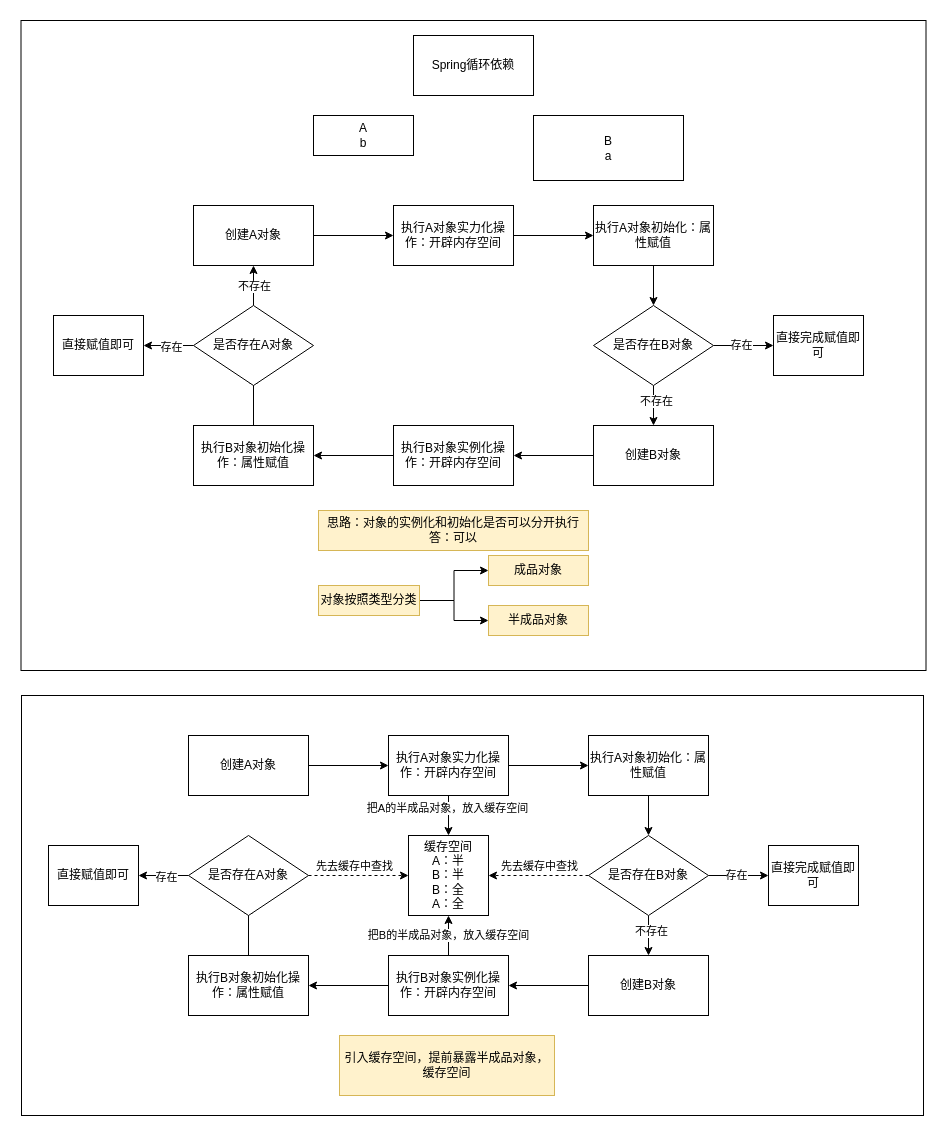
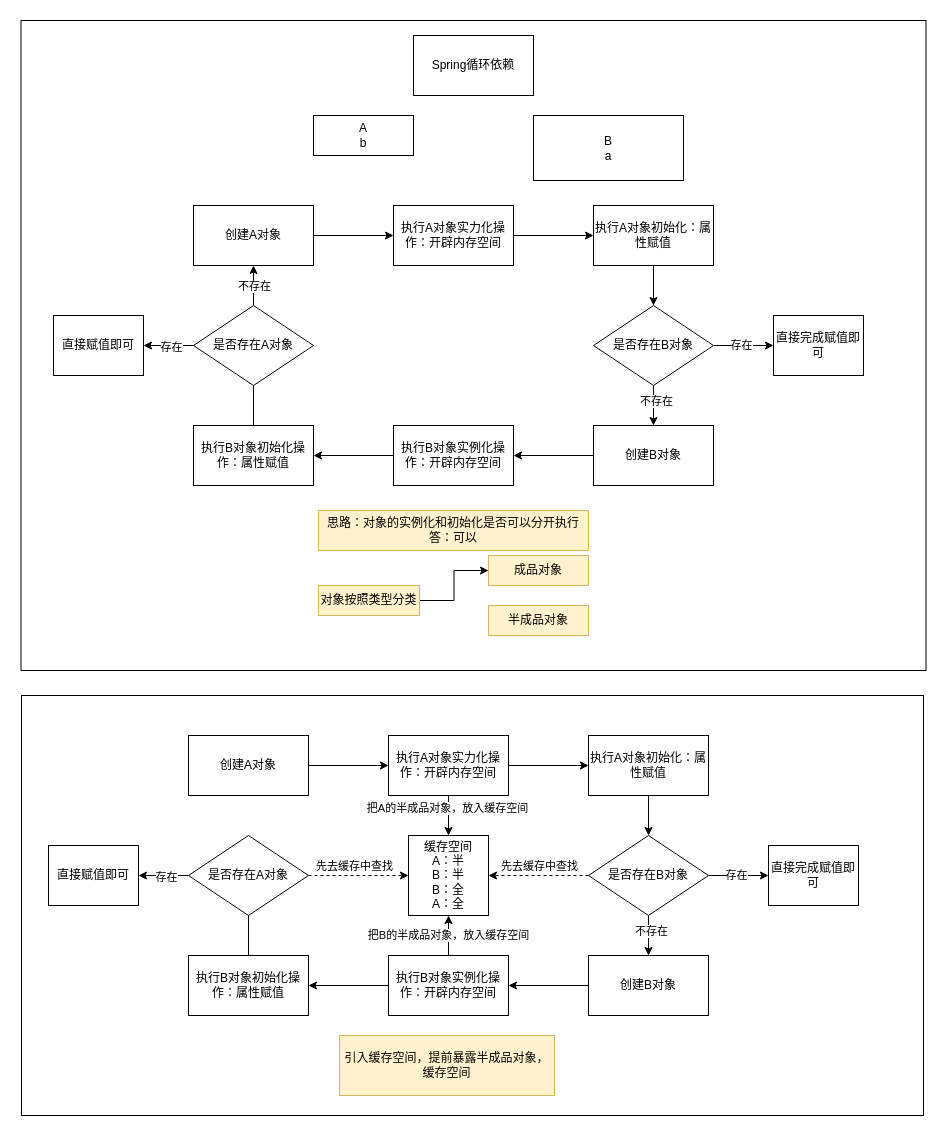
  <mxCell id="0" />
  <mxCell id="1" parent="0" />
  <mxCell id="2" value="" style="rounded=0;whiteSpace=wrap;html=1;" vertex="1" parent="1"><mxGeometry x="21" y="695" width="902" height="420" as="geometry" /></mxCell>
  <mxCell id="3" value="" style="rounded=0;whiteSpace=wrap;html=1;" vertex="1" parent="1"><mxGeometry x="20.5" y="20" width="905" height="650" as="geometry" /></mxCell>
  <mxCell id="4" value="Spring循环依赖" style="rounded=0;whiteSpace=wrap;html=1;" vertex="1" parent="1"><mxGeometry x="413" y="35" width="120" height="60" as="geometry" /></mxCell>
  <mxCell id="5" value="A&lt;div&gt;b&lt;/div&gt;" style="rounded=0;whiteSpace=wrap;html=1;" vertex="1" parent="1"><mxGeometry x="313" y="115" width="100" height="40" as="geometry" /></mxCell>
  <mxCell id="6" value="B&lt;div&gt;a&lt;/div&gt;" style="rounded=0;whiteSpace=wrap;html=1;" vertex="1" parent="1"><mxGeometry x="533" y="115" width="150" height="65" as="geometry" /></mxCell>
  <mxCell id="7" value="" style="edgeStyle=orthogonalEdgeStyle;rounded=0;orthogonalLoop=1;jettySize=auto;html=1;" edge="1" parent="1" source="8" target="10"><mxGeometry relative="1" as="geometry" /></mxCell>
  <mxCell id="8" value="创建A对象" style="rounded=0;whiteSpace=wrap;html=1;" vertex="1" parent="1"><mxGeometry x="193" y="205" width="120" height="60" as="geometry" /></mxCell>
  <mxCell id="9" value="" style="edgeStyle=orthogonalEdgeStyle;rounded=0;orthogonalLoop=1;jettySize=auto;html=1;" edge="1" parent="1" source="10" target="12"><mxGeometry relative="1" as="geometry" /></mxCell>
  <mxCell id="10" value="执行A对象实力化操作：开辟内存空间" style="rounded=0;whiteSpace=wrap;html=1;" vertex="1" parent="1"><mxGeometry x="393" y="205" width="120" height="60" as="geometry" /></mxCell>
  <mxCell id="11" value="" style="edgeStyle=orthogonalEdgeStyle;rounded=0;orthogonalLoop=1;jettySize=auto;html=1;" edge="1" parent="1" source="12" target="17"><mxGeometry relative="1" as="geometry" /></mxCell>
  <mxCell id="12" value="执行A对象初始化：属性赋值" style="rounded=0;whiteSpace=wrap;html=1;" vertex="1" parent="1"><mxGeometry x="593" y="205" width="120" height="60" as="geometry" /></mxCell>
  <mxCell id="13" value="" style="edgeStyle=orthogonalEdgeStyle;rounded=0;orthogonalLoop=1;jettySize=auto;html=1;" edge="1" parent="1" source="17" target="18"><mxGeometry relative="1" as="geometry" /></mxCell>
  <mxCell id="14" value="存在" style="edgeLabel;html=1;align=center;verticalAlign=middle;resizable=0;points=[];" vertex="1" connectable="0" parent="13"><mxGeometry x="-0.1" y="1" relative="1" as="geometry"><mxPoint as="offset" /></mxGeometry></mxCell>
  <mxCell id="15" value="" style="edgeStyle=orthogonalEdgeStyle;rounded=0;orthogonalLoop=1;jettySize=auto;html=1;" edge="1" parent="1" source="17" target="20"><mxGeometry relative="1" as="geometry" /></mxCell>
  <mxCell id="16" value="不存在" style="edgeLabel;html=1;align=center;verticalAlign=middle;resizable=0;points=[];" vertex="1" connectable="0" parent="15"><mxGeometry x="-0.244" y="2" relative="1" as="geometry"><mxPoint as="offset" /></mxGeometry></mxCell>
  <mxCell id="17" value="是否存在B对象" style="rhombus;whiteSpace=wrap;html=1;rounded=0;" vertex="1" parent="1"><mxGeometry x="593" y="305" width="120" height="80" as="geometry" /></mxCell>
  <mxCell id="18" value="直接完成赋值即可" style="whiteSpace=wrap;html=1;rounded=0;" vertex="1" parent="1"><mxGeometry x="773" y="315" width="90" height="60" as="geometry" /></mxCell>
  <mxCell id="19" value="" style="edgeStyle=orthogonalEdgeStyle;rounded=0;orthogonalLoop=1;jettySize=auto;html=1;" edge="1" parent="1" source="20" target="22"><mxGeometry relative="1" as="geometry" /></mxCell>
  <mxCell id="20" value="创建B对象" style="whiteSpace=wrap;html=1;rounded=0;" vertex="1" parent="1"><mxGeometry x="593" y="425" width="120" height="60" as="geometry" /></mxCell>
  <mxCell id="21" value="" style="edgeStyle=orthogonalEdgeStyle;rounded=0;orthogonalLoop=1;jettySize=auto;html=1;" edge="1" parent="1" source="22" target="24"><mxGeometry relative="1" as="geometry" /></mxCell>
  <mxCell id="22" value="执行B对象实例化操作：开辟内存空间" style="whiteSpace=wrap;html=1;rounded=0;" vertex="1" parent="1"><mxGeometry x="393" y="425" width="120" height="60" as="geometry" /></mxCell>
  <mxCell id="23" value="" style="edgeStyle=orthogonalEdgeStyle;rounded=0;orthogonalLoop=1;jettySize=auto;html=1;" edge="1" parent="1" source="24"><mxGeometry relative="1" as="geometry"><mxPoint x="253" y="375" as="targetPoint" /></mxGeometry></mxCell>
  <mxCell id="24" value="执行B对象初始化操作：属性赋值" style="whiteSpace=wrap;html=1;rounded=0;" vertex="1" parent="1"><mxGeometry x="193" y="425" width="120" height="60" as="geometry" /></mxCell>
  <mxCell id="25" value="" style="edgeStyle=orthogonalEdgeStyle;rounded=0;orthogonalLoop=1;jettySize=auto;html=1;" edge="1" parent="1" source="29" target="30"><mxGeometry relative="1" as="geometry" /></mxCell>
  <mxCell id="26" value="存在" style="edgeLabel;html=1;align=center;verticalAlign=middle;resizable=0;points=[];" vertex="1" connectable="0" parent="25"><mxGeometry x="-0.075" y="1" relative="1" as="geometry"><mxPoint as="offset" /></mxGeometry></mxCell>
  <mxCell id="27" style="edgeStyle=orthogonalEdgeStyle;rounded=0;orthogonalLoop=1;jettySize=auto;html=1;exitX=0.5;exitY=0;exitDx=0;exitDy=0;entryX=0.5;entryY=1;entryDx=0;entryDy=0;" edge="1" parent="1" source="29" target="8"><mxGeometry relative="1" as="geometry" /></mxCell>
  <mxCell id="28" value="不存在" style="edgeLabel;html=1;align=center;verticalAlign=middle;resizable=0;points=[];" vertex="1" connectable="0" parent="27"><mxGeometry x="0.25" y="2" relative="1" as="geometry"><mxPoint x="2" y="5" as="offset" /></mxGeometry></mxCell>
  <mxCell id="29" value="是否存在A对象" style="rhombus;whiteSpace=wrap;html=1;rounded=0;" vertex="1" parent="1"><mxGeometry x="193" y="305" width="120" height="80" as="geometry" /></mxCell>
  <mxCell id="30" value="直接赋值即可" style="whiteSpace=wrap;html=1;rounded=0;" vertex="1" parent="1"><mxGeometry x="53" y="315" width="90" height="60" as="geometry" /></mxCell>
  <mxCell id="31" value="思路：对象的实例化和初始化是否可以分开执行&lt;div&gt;答：可以&lt;/div&gt;" style="text;html=1;align=center;verticalAlign=middle;whiteSpace=wrap;rounded=0;fillColor=#fff2cc;strokeColor=#d6b656;" vertex="1" parent="1"><mxGeometry x="318" y="510" width="270" height="40" as="geometry" /></mxCell>
  <mxCell id="32" value="" style="edgeStyle=orthogonalEdgeStyle;rounded=0;orthogonalLoop=1;jettySize=auto;html=1;" edge="1" parent="1" source="34" target="35"><mxGeometry relative="1" as="geometry" /></mxCell>
- <mxCell id="33" style="edgeStyle=orthogonalEdgeStyle;rounded=0;orthogonalLoop=1;jettySize=auto;html=1;exitX=1;exitY=0.5;exitDx=0;exitDy=0;entryX=0;entryY=0.5;entryDx=0;entryDy=0;" edge="1" parent="1" source="34" target="36"><mxGeometry relative="1" as="geometry" /></mxCell>
  <mxCell id="34" value="对象按照类型分类" style="text;html=1;align=center;verticalAlign=middle;whiteSpace=wrap;rounded=0;fillColor=#fff2cc;strokeColor=#d6b656;" vertex="1" parent="1"><mxGeometry x="318" y="585" width="101" height="30" as="geometry" /></mxCell>
  <mxCell id="35" value="成品对象" style="whiteSpace=wrap;html=1;fillColor=#fff2cc;strokeColor=#d6b656;gradientColor=none;rounded=0;" vertex="1" parent="1"><mxGeometry x="488" y="555" width="100" height="30" as="geometry" /></mxCell>
  <mxCell id="36" value="半成品对象" style="whiteSpace=wrap;html=1;fillColor=#fff2cc;strokeColor=#d6b656;gradientColor=none;rounded=0;" vertex="1" parent="1"><mxGeometry x="488" y="605" width="100" height="30" as="geometry" /></mxCell>
  <mxCell id="37" value="" style="edgeStyle=orthogonalEdgeStyle;rounded=0;orthogonalLoop=1;jettySize=auto;html=1;" edge="1" parent="1" source="38" target="42"><mxGeometry relative="1" as="geometry" /></mxCell>
  <mxCell id="38" value="创建A对象" style="rounded=0;whiteSpace=wrap;html=1;" vertex="1" parent="1"><mxGeometry x="188" y="735" width="120" height="60" as="geometry" /></mxCell>
  <mxCell id="39" value="" style="edgeStyle=orthogonalEdgeStyle;rounded=0;orthogonalLoop=1;jettySize=auto;html=1;" edge="1" parent="1" source="42" target="44"><mxGeometry relative="1" as="geometry" /></mxCell>
  <mxCell id="40" value="" style="edgeStyle=orthogonalEdgeStyle;rounded=0;orthogonalLoop=1;jettySize=auto;html=1;" edge="1" parent="1" source="42" target="67"><mxGeometry relative="1" as="geometry" /></mxCell>
  <mxCell id="41" value="把A的半成品对象，放入缓存空间" style="edgeLabel;html=1;align=center;verticalAlign=middle;resizable=0;points=[];" vertex="1" connectable="0" parent="40"><mxGeometry x="-0.4" y="-2" relative="1" as="geometry"><mxPoint as="offset" /></mxGeometry></mxCell>
  <mxCell id="42" value="执行A对象实力化操作：开辟内存空间" style="rounded=0;whiteSpace=wrap;html=1;" vertex="1" parent="1"><mxGeometry x="388" y="735" width="120" height="60" as="geometry" /></mxCell>
  <mxCell id="43" value="" style="edgeStyle=orthogonalEdgeStyle;rounded=0;orthogonalLoop=1;jettySize=auto;html=1;" edge="1" parent="1" source="44" target="51"><mxGeometry relative="1" as="geometry" /></mxCell>
  <mxCell id="44" value="执行A对象初始化：属性赋值" style="rounded=0;whiteSpace=wrap;html=1;" vertex="1" parent="1"><mxGeometry x="588" y="735" width="120" height="60" as="geometry" /></mxCell>
  <mxCell id="45" value="" style="edgeStyle=orthogonalEdgeStyle;rounded=0;orthogonalLoop=1;jettySize=auto;html=1;" edge="1" parent="1" source="51" target="52"><mxGeometry relative="1" as="geometry" /></mxCell>
  <mxCell id="46" value="存在" style="edgeLabel;html=1;align=center;verticalAlign=middle;resizable=0;points=[];" vertex="1" connectable="0" parent="45"><mxGeometry x="-0.1" y="1" relative="1" as="geometry"><mxPoint as="offset" /></mxGeometry></mxCell>
  <mxCell id="47" value="" style="edgeStyle=orthogonalEdgeStyle;rounded=0;orthogonalLoop=1;jettySize=auto;html=1;" edge="1" parent="1" source="51" target="54"><mxGeometry relative="1" as="geometry" /></mxCell>
  <mxCell id="48" value="不存在" style="edgeLabel;html=1;align=center;verticalAlign=middle;resizable=0;points=[];" vertex="1" connectable="0" parent="47"><mxGeometry x="-0.244" y="2" relative="1" as="geometry"><mxPoint as="offset" /></mxGeometry></mxCell>
  <mxCell id="49" style="edgeStyle=orthogonalEdgeStyle;rounded=0;orthogonalLoop=1;jettySize=auto;html=1;exitX=0;exitY=0.5;exitDx=0;exitDy=0;entryX=1;entryY=0.5;entryDx=0;entryDy=0;dashed=1;" edge="1" parent="1" source="51" target="67"><mxGeometry relative="1" as="geometry" /></mxCell>
  <mxCell id="50" value="先去缓存中查找" style="edgeLabel;html=1;align=center;verticalAlign=middle;resizable=0;points=[];" vertex="1" connectable="0" parent="49"><mxGeometry x="0.2" y="-1" relative="1" as="geometry"><mxPoint x="10" y="-9" as="offset" /></mxGeometry></mxCell>
  <mxCell id="51" value="是否存在B对象" style="rhombus;whiteSpace=wrap;html=1;rounded=0;" vertex="1" parent="1"><mxGeometry x="588" y="835" width="120" height="80" as="geometry" /></mxCell>
  <mxCell id="52" value="直接完成赋值即可" style="whiteSpace=wrap;html=1;rounded=0;" vertex="1" parent="1"><mxGeometry x="768" y="845" width="90" height="60" as="geometry" /></mxCell>
  <mxCell id="53" value="" style="edgeStyle=orthogonalEdgeStyle;rounded=0;orthogonalLoop=1;jettySize=auto;html=1;" edge="1" parent="1" source="54" target="58"><mxGeometry relative="1" as="geometry" /></mxCell>
  <mxCell id="54" value="创建B对象" style="whiteSpace=wrap;html=1;rounded=0;" vertex="1" parent="1"><mxGeometry x="588" y="955" width="120" height="60" as="geometry" /></mxCell>
  <mxCell id="55" value="" style="edgeStyle=orthogonalEdgeStyle;rounded=0;orthogonalLoop=1;jettySize=auto;html=1;" edge="1" parent="1" source="58" target="60"><mxGeometry relative="1" as="geometry" /></mxCell>
  <mxCell id="56" value="把B的半成品对象，放入缓存空间" style="edgeStyle=orthogonalEdgeStyle;rounded=0;orthogonalLoop=1;jettySize=auto;html=1;exitX=0.5;exitY=0;exitDx=0;exitDy=0;entryX=0.5;entryY=1;entryDx=0;entryDy=0;" edge="1" parent="1" source="58" target="67"><mxGeometry relative="1" as="geometry" /></mxCell>
  <mxCell id="57" value="&lt;span style=&quot;color: rgba(0, 0, 0, 0); font-family: monospace; font-size: 0px; text-align: start; background-color: rgb(251, 251, 251);&quot;&gt;%3CmxGraphModel%3E%3Croot%3E%3CmxCell%20id%3D%220%22%2F%3E%3CmxCell%20id%3D%221%22%20parent%3D%220%22%2F%3E%3CmxCell%20id%3D%222%22%20value%3D%22%E6%8A%8AA%E7%9A%84%E5%8D%8A%E6%88%90%E5%93%81%E5%AF%B9%E8%B1%A1%EF%BC%8C%E6%94%BE%E5%85%A5%E7%BC%93%E5%AD%98%E7%A9%BA%E9%97%B4%22%20style%3D%22edgeLabel%3Bhtml%3D1%3Balign%3Dcenter%3BverticalAlign%3Dmiddle%3Bresizable%3D0%3Bpoints%3D%5B%5D%3B%22%20vertex%3D%221%22%20connectable%3D%220%22%20parent%3D%221%22%3E%3CmxGeometry%20x%3D%22413%22%20y%3D%22842%22%20as%3D%22geometry%22%2F%3E%3C%2FmxCell%3E%3C%2Froot%3E%3C%2FmxGraphModel%3E&lt;/span&gt;" style="edgeLabel;html=1;align=center;verticalAlign=middle;resizable=0;points=[];" vertex="1" connectable="0" parent="56"><mxGeometry x="-0.05" relative="1" as="geometry"><mxPoint as="offset" /></mxGeometry></mxCell>
  <mxCell id="58" value="执行B对象实例化操作：开辟内存空间" style="whiteSpace=wrap;html=1;rounded=0;" vertex="1" parent="1"><mxGeometry x="388" y="955" width="120" height="60" as="geometry" /></mxCell>
  <mxCell id="59" value="" style="edgeStyle=orthogonalEdgeStyle;rounded=0;orthogonalLoop=1;jettySize=auto;html=1;" edge="1" parent="1" source="60"><mxGeometry relative="1" as="geometry"><mxPoint x="248" y="905" as="targetPoint" /></mxGeometry></mxCell>
  <mxCell id="60" value="执行B对象初始化操作：属性赋值" style="whiteSpace=wrap;html=1;rounded=0;" vertex="1" parent="1"><mxGeometry x="188" y="955" width="120" height="60" as="geometry" /></mxCell>
  <mxCell id="61" value="" style="edgeStyle=orthogonalEdgeStyle;rounded=0;orthogonalLoop=1;jettySize=auto;html=1;" edge="1" parent="1" source="65" target="66"><mxGeometry relative="1" as="geometry" /></mxCell>
  <mxCell id="62" value="存在" style="edgeLabel;html=1;align=center;verticalAlign=middle;resizable=0;points=[];" vertex="1" connectable="0" parent="61"><mxGeometry x="-0.075" y="1" relative="1" as="geometry"><mxPoint as="offset" /></mxGeometry></mxCell>
  <mxCell id="63" style="edgeStyle=orthogonalEdgeStyle;rounded=0;orthogonalLoop=1;jettySize=auto;html=1;exitX=1;exitY=0.5;exitDx=0;exitDy=0;dashed=1;" edge="1" parent="1" source="65" target="67"><mxGeometry relative="1" as="geometry" /></mxCell>
  <mxCell id="64" value="先去缓存中查找" style="edgeLabel;html=1;align=center;verticalAlign=middle;resizable=0;points=[];" vertex="1" connectable="0" parent="63"><mxGeometry x="-0.2" y="3" relative="1" as="geometry"><mxPoint x="5" y="-7" as="offset" /></mxGeometry></mxCell>
  <mxCell id="65" value="是否存在A对象" style="rhombus;whiteSpace=wrap;html=1;rounded=0;" vertex="1" parent="1"><mxGeometry x="188" y="835" width="120" height="80" as="geometry" /></mxCell>
  <mxCell id="66" value="直接赋值即可" style="whiteSpace=wrap;html=1;rounded=0;" vertex="1" parent="1"><mxGeometry x="48" y="845" width="90" height="60" as="geometry" /></mxCell>
  <mxCell id="67" value="缓存空间&lt;div&gt;A：半&lt;/div&gt;&lt;div&gt;B：半&lt;/div&gt;&lt;div&gt;B：全&lt;/div&gt;&lt;div&gt;A：全&lt;/div&gt;" style="whiteSpace=wrap;html=1;aspect=fixed;" vertex="1" parent="1"><mxGeometry x="408" y="835" width="80" height="80" as="geometry" /></mxCell>
  <mxCell id="68" value="引入缓存空间，提前暴露半成品对象，缓存空间" style="text;html=1;align=center;verticalAlign=middle;whiteSpace=wrap;rounded=0;fillColor=#fff2cc;strokeColor=#d6b656;" vertex="1" parent="1"><mxGeometry x="339" y="1035" width="215" height="60" as="geometry" /></mxCell>
